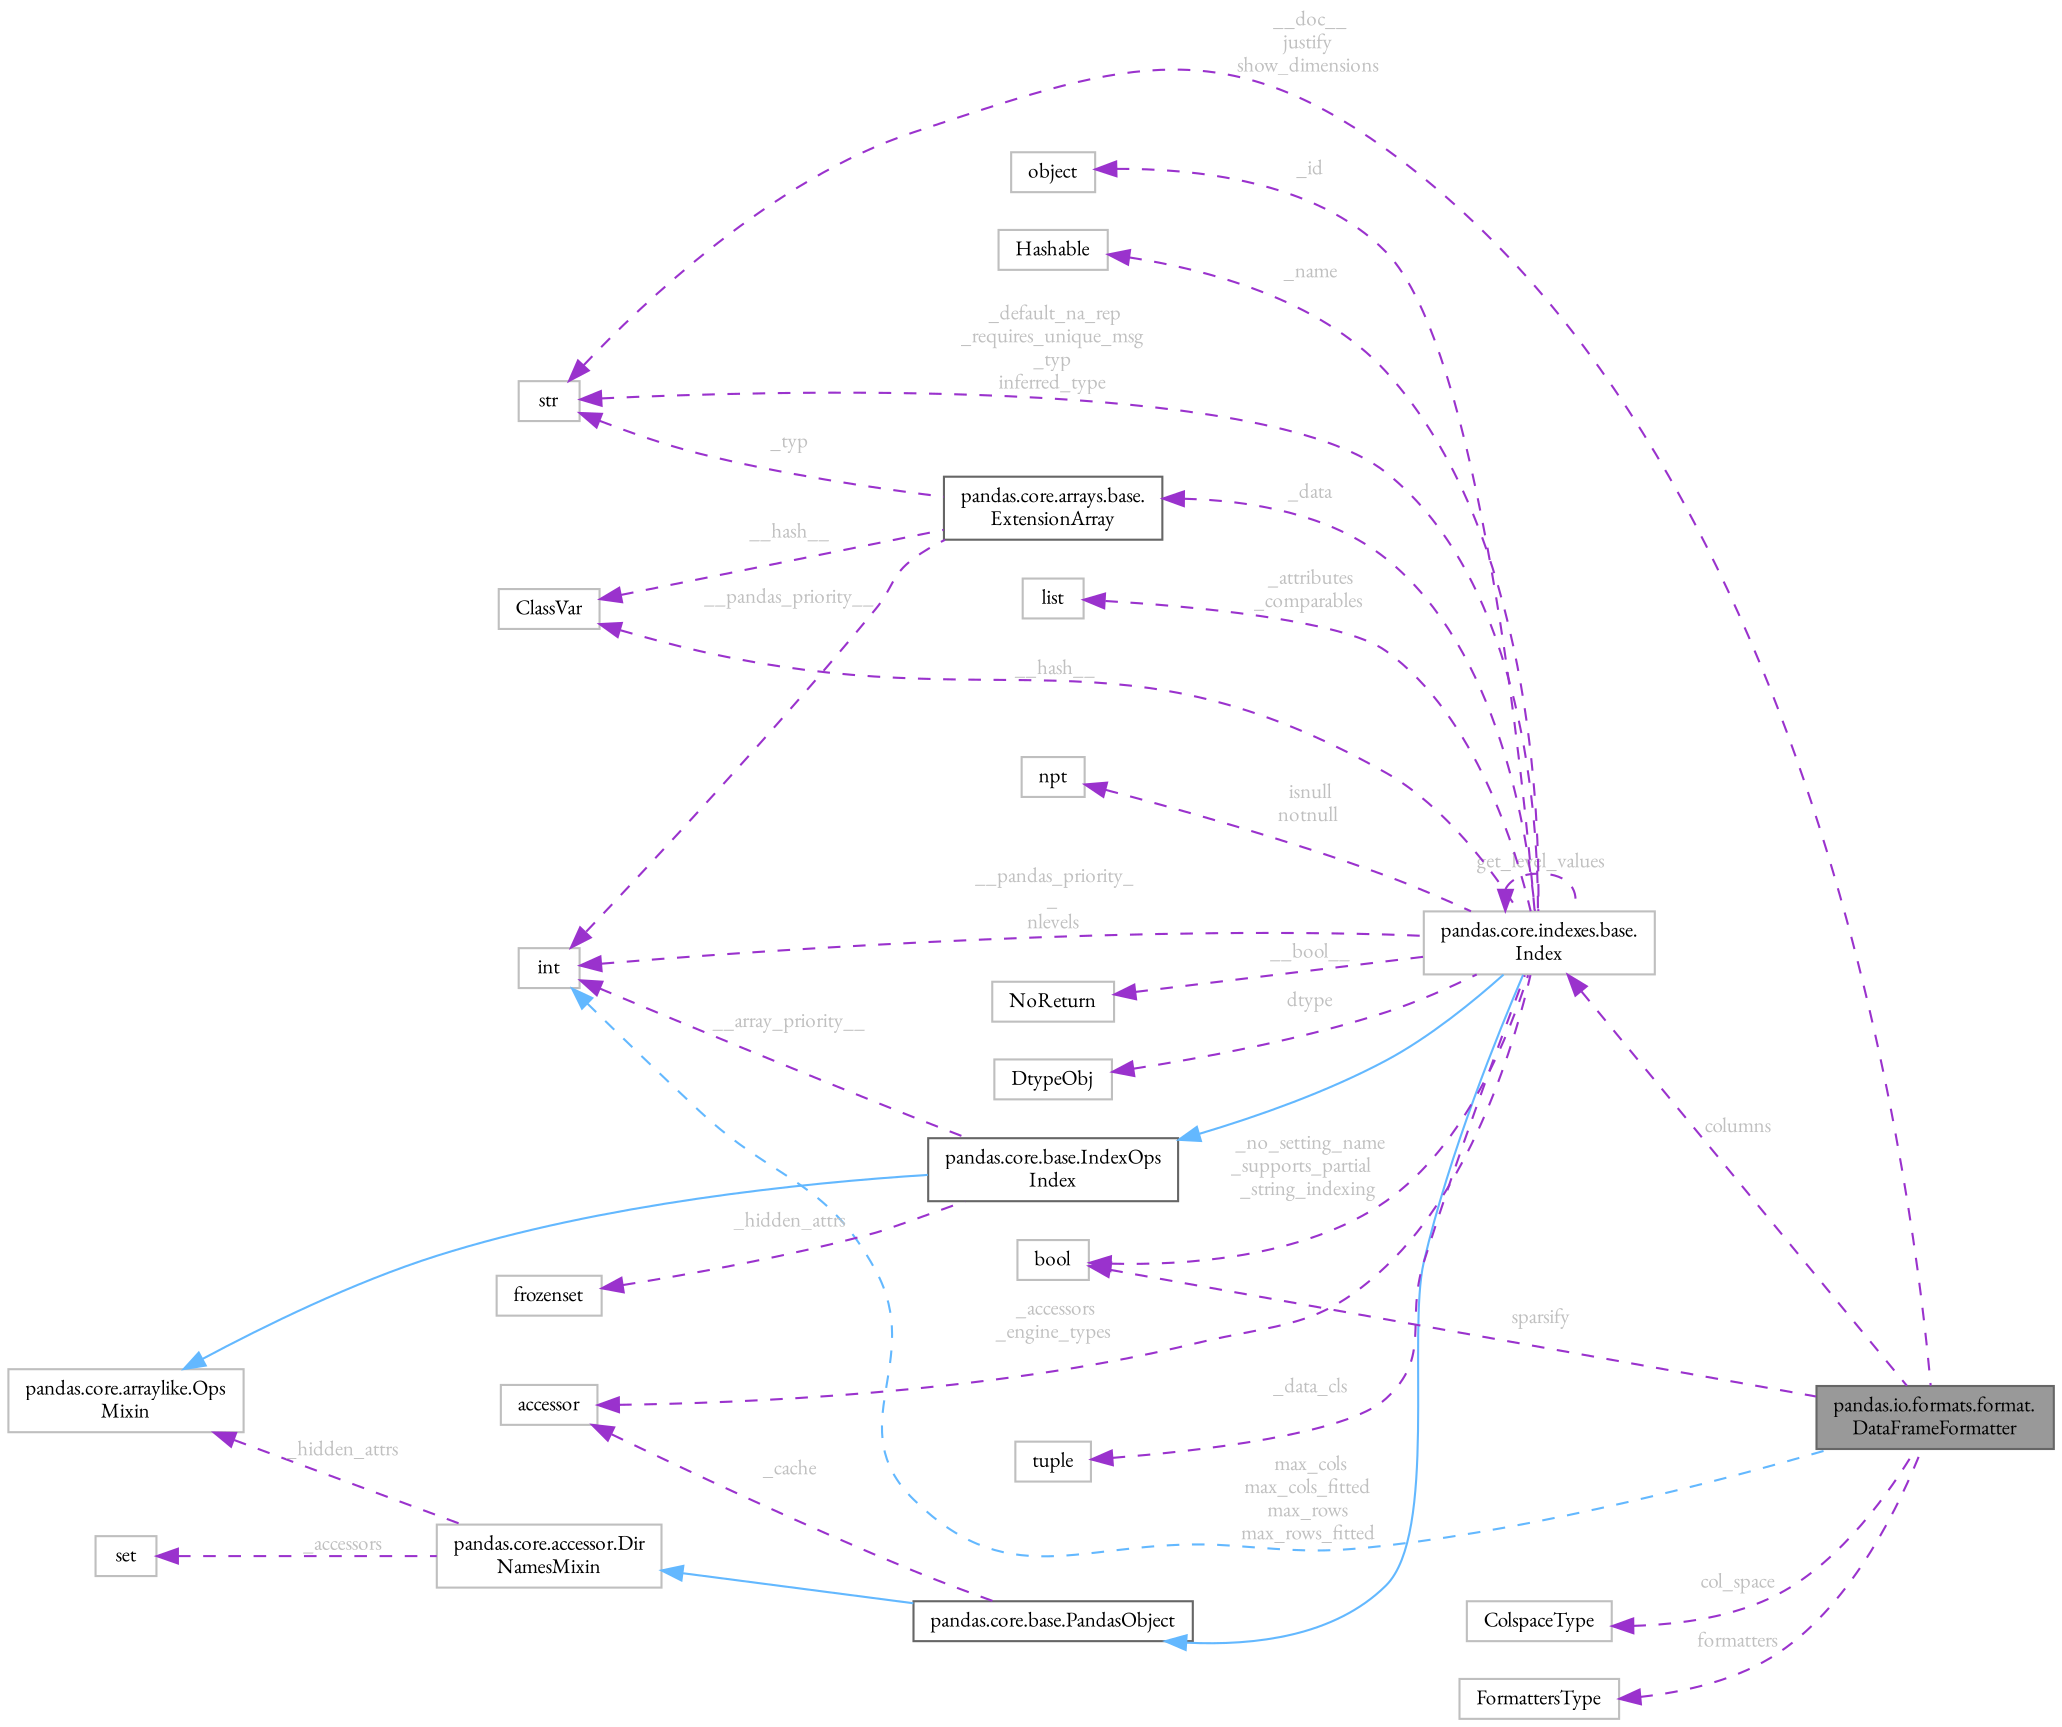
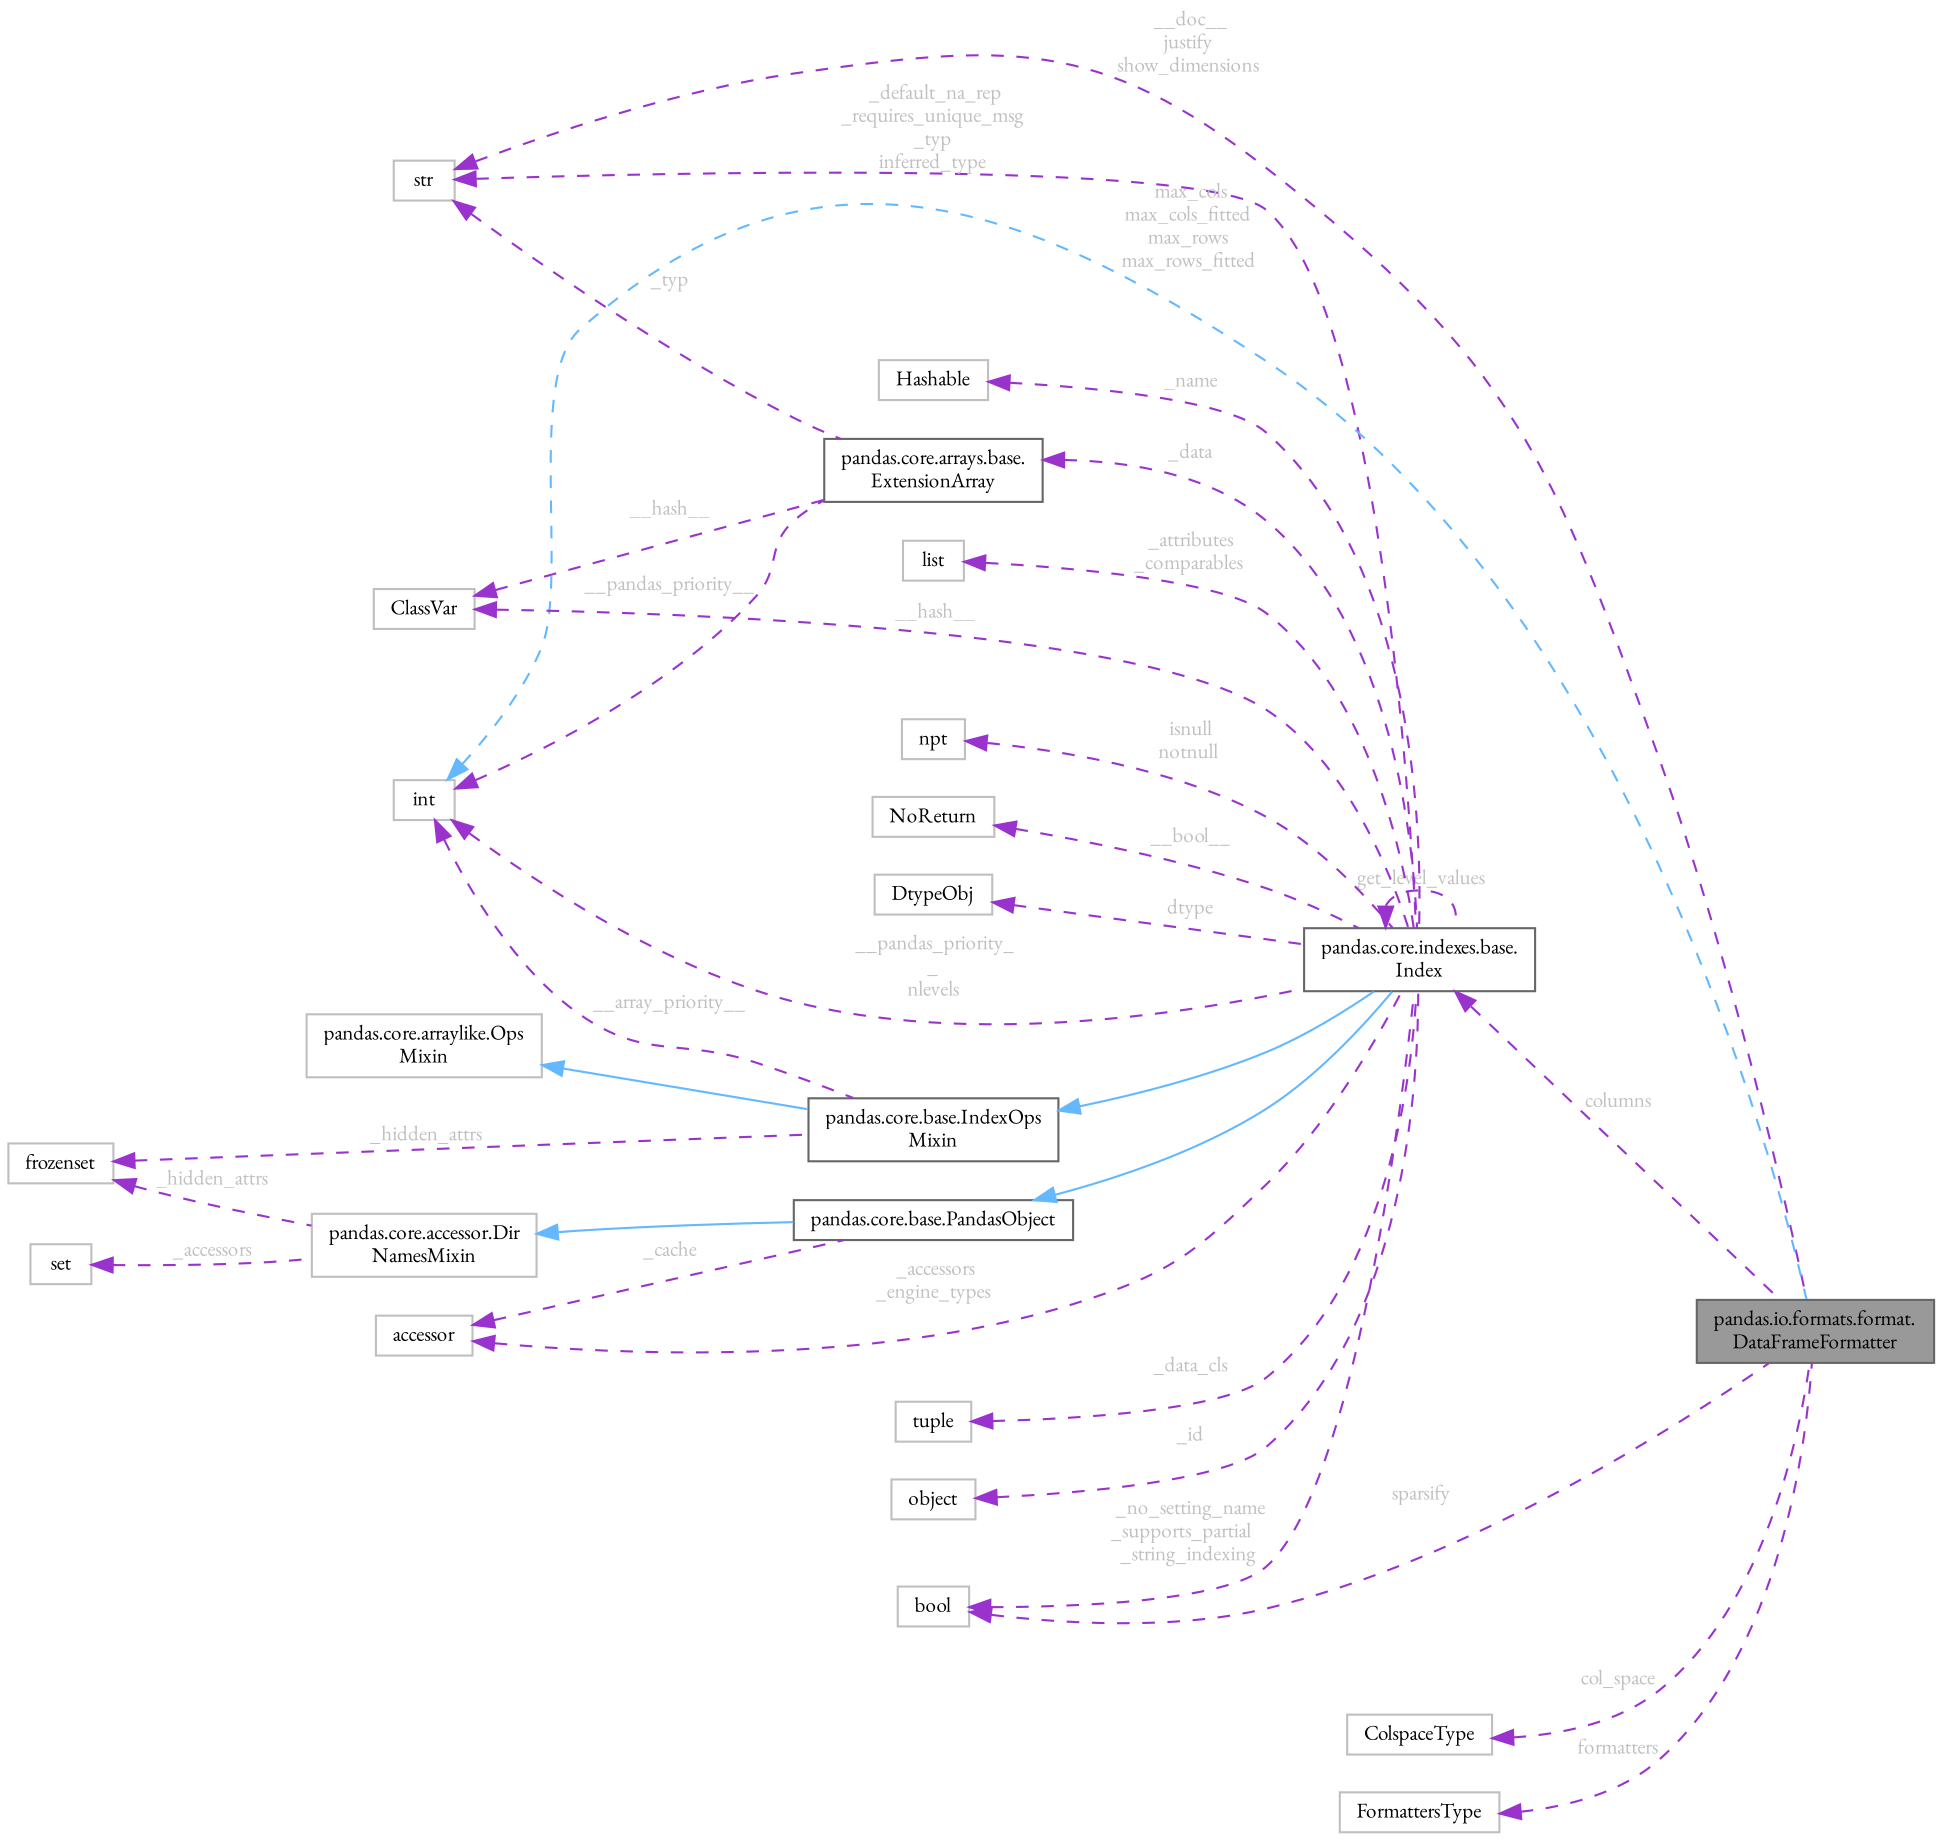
  digraph {
    fontname="EB Garamond"
    rankdir=LR
    node [color=grey75 fillcolor=white fontname="EB Garamond" fontsize=10 shape=box style=filled]
    edge [color=darkorchid3 dir=back fontcolor=grey fontname="EB Garamond" fontsize=10 labelfontname=Helvetica labelfontsize=10 style=dashed]
    n1 [color=gray40 fillcolor=grey60 fontcolor=black height=0.2 label="pandas.io.formats.format.\lDataFrameFormatter" width=0.4]
    n2 [height=0.2 label=str width=0.4]
-   n3 [height=0.2 label="pandas.core.indexes.base.\lIndex" width=0.4]
+   n3 [color=gray40 height=0.2 label="pandas.core.indexes.base.\lIndex" width=0.4]
    n4 [color=gray40 height=0.2 label="pandas.core.arrays.base.\lExtensionArray" width=0.4]
-   n5 [color=gray40 height=0.2 label="pandas.core.base.IndexOps\lIndex" width=0.4]
+   n5 [color=gray40 height=0.2 label="pandas.core.base.IndexOps\lMixin" width=0.4]
    n6 [height=0.2 label="pandas.core.arraylike.Ops\lMixin" width=0.4]
    n7 [height=0.2 label=int width=0.4]
    n8 [height=0.2 label=frozenset width=0.4]
    n9 [height=0.2 label="pandas.core.accessor.Dir\lNamesMixin" width=0.4]
    n10 [color=gray40 height=0.2 label="pandas.core.base.PandasObject" width=0.4]
    n11 [height=0.2 label=set width=0.4]
    n12 [height=0.2 label=accessor width=0.4]
    n13 [height=0.2 label=ClassVar width=0.4]
    n14 [height=0.2 label=tuple width=0.4]
    n15 [height=0.2 label=object width=0.4]
    n16 [height=0.2 label=Hashable width=0.4]
    n17 [height=0.2 label=bool width=0.4]
    n18 [height=0.2 label=list width=0.4]
    n19 [height=0.2 label=npt width=0.4]
    n20 [height=0.2 label=NoReturn width=0.4]
    n21 [height=0.2 label=DtypeObj width=0.4]
    n22 [height=0.2 label=ColspaceType width=0.4]
    n23 [height=0.2 label=FormattersType width=0.4]
    n2 -> n1 [label=" __doc__\njustify\nshow_dimensions"]
    n2 -> n3 [label=" _default_na_rep\n_requires_unique_msg\n_typ\ninferred_type"]
    n2 -> n4 [label=" _typ"]
    n3 -> n1 [label=" columns"]
    n3 -> n3 [label=" get_level_values"]
    n4 -> n3 [label=" _data"]
    n5 -> n3 [color=steelblue1 style=solid fontcolor=""]
    n6 -> n5 [color=steelblue1 style=solid fontcolor=""]
    n7 -> n1 [color=steelblue1 label=" max_cols\nmax_cols_fitted\nmax_rows\nmax_rows_fitted"]
    n7 -> n3 [label=" __pandas_priority_\l_\nnlevels"]
    n7 -> n4 [label=" __pandas_priority__"]
    n7 -> n5 [label=" __array_priority__"]
    n8 -> n5 [label=" _hidden_attrs"]
-   n6 -> n9 [label=" _hidden_attrs"]
+   n8 -> n9 [label=" _hidden_attrs"]
    n9 -> n10 [color=steelblue1 style=solid fontcolor=""]
    n10 -> n3 [color=steelblue1 style=solid fontcolor=""]
    n11 -> n9 [label=" _accessors"]
    n12 -> n3 [label=" _accessors\n_engine_types"]
    n12 -> n10 [label=" _cache"]
    n13 -> n3 [label=" __hash__"]
    n13 -> n4 [label=" __hash__"]
    n14 -> n3 [label=" _data_cls"]
    n15 -> n3 [label=" _id"]
    n16 -> n3 [label=" _name"]
    n17 -> n1 [label=" sparsify"]
    n17 -> n3 [label=" _no_setting_name\n_supports_partial\l_string_indexing"]
    n18 -> n3 [label=" _attributes\n_comparables"]
    n19 -> n3 [label=" isnull\nnotnull"]
    n20 -> n3 [label=" __bool__"]
    n21 -> n3 [label=" dtype"]
    n22 -> n1 [label=" col_space"]
    n23 -> n1 [label=" formatters"]
  }
